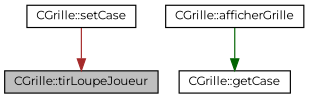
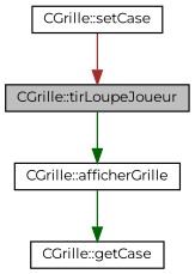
  digraph {
    fontname=Montserrat
    rankdir=TB
    node [color=black fillcolor=white fontname=Montserrat fontsize=10 shape=record style=filled]
    edge [color=darkgreen fontname=Montserrat fontsize=10 labelfontname=Helvetica labelfontsize=10 style=solid]
    n1 [fillcolor=grey75 fontcolor=black height=0.2 label="CGrille::tirLoupeJoueur" width=0.4]
    n2 [height=0.2 label="CGrille::afficherGrille" width=0.4]
    n3 [height=0.2 label="CGrille::getCase" width=0.4]
    n4 [height=0.2 label="CGrille::setCase" width=0.4]
+   n1 -> n2
    n2 -> n3
    n4 -> n1 [color=brown]
  }
